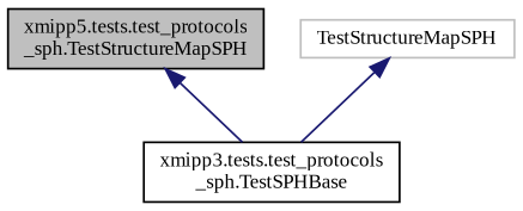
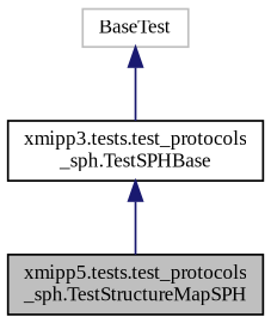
  digraph {
    fontname="Liberation Serif"
    node [color=black fillcolor=white fontname="Liberation Serif" fontsize=10 shape=record style=filled]
    edge [color=midnightblue dir=back fontname="Liberation Serif" fontsize=10 labelfontname=Helvetica labelfontsize=10 style=solid]
    n1 [fillcolor=grey75 fontcolor=black height=0.2 label="xmipp5.tests.test_protocols\l_sph.TestStructureMapSPH" width=0.4]
    n2 [height=0.2 label="xmipp3.tests.test_protocols\l_sph.TestSPHBase" width=0.4]
-   n3 [color=grey75 height=0.2 label=TestStructureMapSPH width=0.4]
-   n1 -> n2
+   n3 [color=grey75 height=0.2 label=BaseTest width=0.4]
+   n2 -> n1
    n3 -> n2
  }
